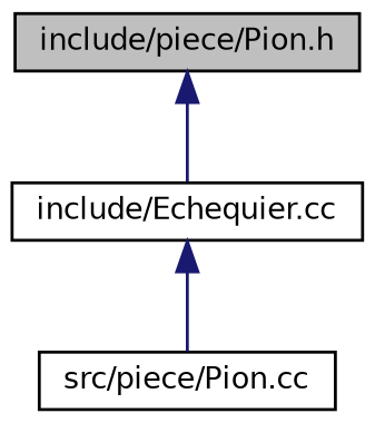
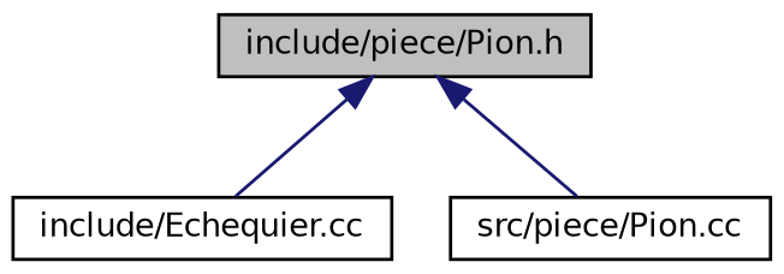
  digraph {
    node [color=black fillcolor=white fontname=Helvetica fontsize=10 shape=record style=filled]
    edge [color=midnightblue dir=back fontname=Helvetica fontsize=10 labelfontname=Helvetica labelfontsize=10 style=solid]
    n1 [fillcolor=grey75 fontcolor=black height=0.2 label="include/piece/Pion.h" width=0.4]
    n2 [height=0.2 label="include/Echequier.cc" width=0.4]
    n3 [height=0.2 label="src/piece/Pion.cc" width=0.4]
    n1 -> n2
-   n2 -> n3
+   n1 -> n3
  }
